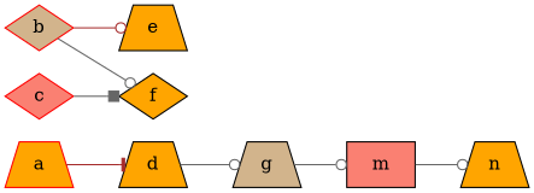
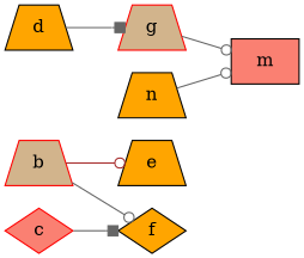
  digraph {
    rankdir=LR
    node [fillcolor=orange shape=trapezium style=filled]
    edge [arrowhead=odot color=gray40]
-   a [color=red]
-   b [color=red fillcolor=tan shape=diamond]
+   b [color=red fillcolor=tan]
    c [color=red fillcolor=salmon shape=diamond]
    d
    e
    f [shape=diamond]
-   g [fillcolor=tan]
+   g [fillcolor=tan color=red]
    m [fillcolor=salmon shape=box]
    n
    subgraph sub_1 {
      rank=min
-     a
      b
      c
    }
-   a -> d [arrowhead=tee color=brown]
    b -> e [color=brown]
    b -> f
    c -> f [arrowhead=box]
-   d -> g
+   d -> g [arrowhead=box]
    g -> m
-   m -> n
+   n -> m
  }
